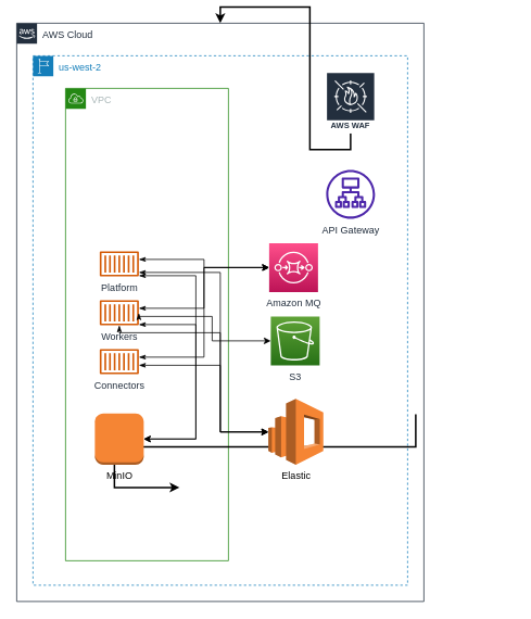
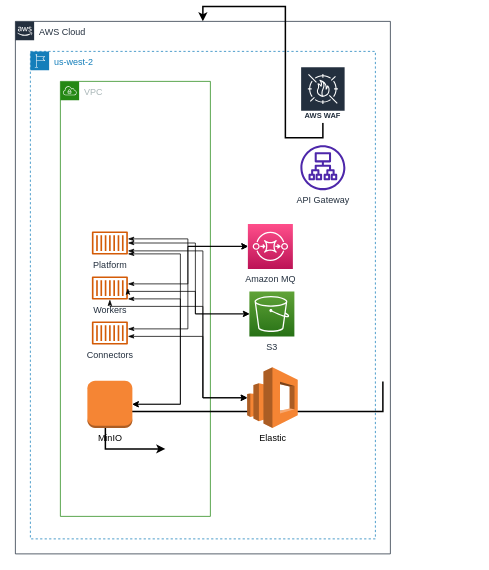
  <mxCell id="0" />
  <mxCell id="1" parent="0" />
  <mxCell id="2" value="AWS Cloud" style="points=[[0,0],[0.25,0],[0.5,0],[0.75,0],[1,0],[1,0.25],[1,0.5],[1,0.75],[1,1],[0.75,1],[0.5,1],[0.25,1],[0,1],[0,0.75],[0,0.5],[0,0.25]];outlineConnect=0;gradientColor=none;html=1;whiteSpace=wrap;fontSize=12;fontStyle=0;shape=mxgraph.aws4.group;grIcon=mxgraph.aws4.group_aws_cloud_alt;strokeColor=#232F3E;fillColor=none;verticalAlign=top;align=left;spacingLeft=30;fontColor=#232F3E;dashed=0;" parent="1" vertex="1"><mxGeometry x="20" y="20" width="500" height="710" as="geometry" /></mxCell>
  <mxCell id="3" value="us-west-2" style="points=[[0,0],[0.25,0],[0.5,0],[0.75,0],[1,0],[1,0.25],[1,0.5],[1,0.75],[1,1],[0.75,1],[0.5,1],[0.25,1],[0,1],[0,0.75],[0,0.5],[0,0.25]];outlineConnect=0;gradientColor=none;html=1;whiteSpace=wrap;fontSize=12;fontStyle=0;shape=mxgraph.aws4.group;grIcon=mxgraph.aws4.group_region;strokeColor=#147EBA;fillColor=none;verticalAlign=top;align=left;spacingLeft=30;fontColor=#147EBA;dashed=1;" parent="1" vertex="1"><mxGeometry x="40" y="60" width="460" height="650" as="geometry" /></mxCell>
  <mxCell id="4" value="VPC" style="points=[[0,0],[0.25,0],[0.5,0],[0.75,0],[1,0],[1,0.25],[1,0.5],[1,0.75],[1,1],[0.75,1],[0.5,1],[0.25,1],[0,1],[0,0.75],[0,0.5],[0,0.25]];outlineConnect=0;gradientColor=none;html=1;whiteSpace=wrap;fontSize=12;fontStyle=0;shape=mxgraph.aws4.group;grIcon=mxgraph.aws4.group_vpc;strokeColor=#248814;fillColor=none;verticalAlign=top;align=left;spacingLeft=30;fontColor=#AAB7B8;dashed=0;" parent="1" vertex="1"><mxGeometry x="80" y="100" width="200" height="580" as="geometry" /></mxCell>
  <mxCell id="5" style="edgeStyle=orthogonalEdgeStyle;rounded=0;orthogonalLoop=1;jettySize=auto;html=1;strokeWidth=2;" parent="1" edge="1"><mxGeometry relative="1" as="geometry"><mxPoint x="220" y="590" as="targetPoint" /><Array as="points"><mxPoint x="510" y="540" /><mxPoint x="140" y="540" /></Array><mxPoint x="510" y="500" as="sourcePoint" /></mxGeometry></mxCell>
  <mxCell id="6" value="Amazon MQ" style="sketch=0;points=[[0,0,0],[0.25,0,0],[0.5,0,0],[0.75,0,0],[1,0,0],[0,1,0],[0.25,1,0],[0.5,1,0],[0.75,1,0],[1,1,0],[0,0.25,0],[0,0.5,0],[0,0.75,0],[1,0.25,0],[1,0.5,0],[1,0.75,0]];outlineConnect=0;fontColor=#232F3E;gradientColor=#FF4F8B;gradientDirection=north;fillColor=#BC1356;strokeColor=#ffffff;dashed=0;verticalLabelPosition=bottom;verticalAlign=top;align=center;html=1;fontSize=12;fontStyle=0;aspect=fixed;shape=mxgraph.aws4.resourceIcon;resIcon=mxgraph.aws4.sqs;" parent="1" vertex="1"><mxGeometry x="330" y="290" width="60" height="60" as="geometry" /></mxCell>
  <mxCell id="7" style="edgeStyle=orthogonalEdgeStyle;rounded=0;orthogonalLoop=1;jettySize=auto;html=1;entryX=0.5;entryY=0;entryDx=0;entryDy=0;entryPerimeter=0;strokeWidth=2;" parent="1" edge="1"><mxGeometry relative="1" as="geometry"><mxPoint x="430" y="640" as="sourcePoint" /></mxGeometry></mxCell>
- <mxCell id="8" value="API Gateway" style="sketch=0;outlineConnect=0;fontColor=#232F3E;gradientColor=none;fillColor=#4D27AA;strokeColor=none;dashed=0;verticalLabelPosition=bottom;verticalAlign=top;align=center;html=1;fontSize=12;fontStyle=0;aspect=fixed;pointerEvents=1;shape=mxgraph.aws4.application_load_balancer;" parent="1" vertex="1"><mxGeometry x="400" y="200" width="60" height="60" as="geometry" /></mxCell>
+ <mxCell id="8" value="API Gateway" style="sketch=0;outlineConnect=0;fontColor=#232F3E;gradientColor=none;fillColor=#4D27AA;strokeColor=none;dashed=0;verticalLabelPosition=bottom;verticalAlign=top;align=center;html=1;fontSize=12;fontStyle=0;aspect=fixed;pointerEvents=1;shape=mxgraph.aws4.application_load_balancer;" parent="1" vertex="1"><mxGeometry x="400" y="185" width="60" height="60" as="geometry" /></mxCell>
  <mxCell id="9" value="" style="edgeStyle=orthogonalEdgeStyle;rounded=0;orthogonalLoop=1;jettySize=auto;html=1;" edge="1" parent="1"><mxGeometry relative="1" as="geometry"><mxPoint x="630" y="220" as="targetPoint" /></mxGeometry></mxCell>
  <mxCell id="10" value="S3" style="sketch=0;points=[[0,0,0],[0.25,0,0],[0.5,0,0],[0.75,0,0],[1,0,0],[0,1,0],[0.25,1,0],[0.5,1,0],[0.75,1,0],[1,1,0],[0,0.25,0],[0,0.5,0],[0,0.75,0],[1,0.25,0],[1,0.5,0],[1,0.75,0]];outlineConnect=0;fontColor=#232F3E;gradientColor=#60A337;gradientDirection=north;fillColor=#277116;strokeColor=#ffffff;dashed=0;verticalLabelPosition=bottom;verticalAlign=top;align=center;html=1;fontSize=12;fontStyle=0;aspect=fixed;shape=mxgraph.aws4.resourceIcon;resIcon=mxgraph.aws4.s3;" parent="1" vertex="1"><mxGeometry x="332" y="380" width="60" height="60" as="geometry" /></mxCell>
  <mxCell id="11" style="edgeStyle=orthogonalEdgeStyle;rounded=0;orthogonalLoop=1;jettySize=auto;html=1;strokeWidth=2;" parent="1" source="12" target="2" edge="1"><mxGeometry relative="1" as="geometry" /></mxCell>
  <mxCell id="12" value="AWS WAF" style="sketch=0;outlineConnect=0;fontColor=#232F3E;gradientColor=none;strokeColor=#ffffff;fillColor=#232F3E;dashed=0;verticalLabelPosition=middle;verticalAlign=bottom;align=center;html=1;whiteSpace=wrap;fontSize=10;fontStyle=1;spacing=3;shape=mxgraph.aws4.productIcon;prIcon=mxgraph.aws4.waf;aspect=fixed;" parent="1" vertex="1"><mxGeometry x="400" y="80" width="60" height="75" as="geometry" /></mxCell>
  <mxCell id="13" value="" style="edgeStyle=orthogonalEdgeStyle;rounded=0;orthogonalLoop=1;jettySize=auto;html=1;entryX=0;entryY=0.5;entryDx=0;entryDy=0;entryPerimeter=0;startArrow=classicThin;startFill=1;" edge="1" parent="1" source="16" target="6"><mxGeometry relative="1" as="geometry"><mxPoint x="220" y="380" as="sourcePoint" /><mxPoint x="430" y="440" as="targetPoint" /><Array as="points"><mxPoint x="250" y="310" /><mxPoint x="250" y="320" /></Array></mxGeometry></mxCell>
  <mxCell id="14" value="Workers" style="sketch=0;outlineConnect=0;fontColor=#232F3E;gradientColor=none;fillColor=#D45B07;strokeColor=none;dashed=0;verticalLabelPosition=bottom;verticalAlign=top;align=center;html=1;fontSize=12;fontStyle=0;aspect=fixed;pointerEvents=1;shape=mxgraph.aws4.container_1;" vertex="1" parent="1"><mxGeometry x="122" y="360" width="48" height="31" as="geometry" /></mxCell>
  <mxCell id="15" value="Connectors" style="sketch=0;outlineConnect=0;fontColor=#232F3E;gradientColor=none;fillColor=#D45B07;strokeColor=none;dashed=0;verticalLabelPosition=bottom;verticalAlign=top;align=center;html=1;fontSize=12;fontStyle=0;aspect=fixed;pointerEvents=1;shape=mxgraph.aws4.container_1;" vertex="1" parent="1"><mxGeometry x="122" y="420" width="48" height="31" as="geometry" /></mxCell>
  <mxCell id="16" value="Platform" style="sketch=0;outlineConnect=0;fontColor=#232F3E;gradientColor=none;fillColor=#D45B07;strokeColor=none;dashed=0;verticalLabelPosition=bottom;verticalAlign=top;align=center;html=1;fontSize=12;fontStyle=0;aspect=fixed;pointerEvents=1;shape=mxgraph.aws4.container_1;" vertex="1" parent="1"><mxGeometry x="122" y="300" width="48" height="31" as="geometry" /></mxCell>
  <mxCell id="17" value="MinIO" style="outlineConnect=0;dashed=0;verticalLabelPosition=bottom;verticalAlign=top;align=center;html=1;shape=mxgraph.aws3.instance;fillColor=#F58534;gradientColor=none;" vertex="1" parent="1"><mxGeometry x="116" y="499" width="60" height="63" as="geometry" /></mxCell>
  <mxCell id="18" value="" style="edgeStyle=orthogonalEdgeStyle;rounded=0;orthogonalLoop=1;jettySize=auto;html=1;entryX=0;entryY=0.5;entryDx=0;entryDy=0;entryPerimeter=0;startArrow=classicThin;startFill=1;" edge="1" parent="1" source="14" target="6"><mxGeometry relative="1" as="geometry"><mxPoint x="180" y="325.5" as="sourcePoint" /><mxPoint x="368" y="370" as="targetPoint" /><Array as="points"><mxPoint x="250" y="370" /><mxPoint x="250" y="320" /></Array></mxGeometry></mxCell>
  <mxCell id="19" value="" style="edgeStyle=orthogonalEdgeStyle;rounded=0;orthogonalLoop=1;jettySize=auto;html=1;entryX=0;entryY=0.5;entryDx=0;entryDy=0;entryPerimeter=0;startArrow=classicThin;startFill=1;" edge="1" parent="1" source="15" target="6"><mxGeometry relative="1" as="geometry"><mxPoint x="190" y="335.5" as="sourcePoint" /><mxPoint x="378" y="380" as="targetPoint" /><Array as="points"><mxPoint x="250" y="430" /><mxPoint x="250" y="320" /></Array></mxGeometry></mxCell>
  <mxCell id="20" value="" style="edgeStyle=orthogonalEdgeStyle;rounded=0;orthogonalLoop=1;jettySize=auto;html=1;entryX=0;entryY=0.5;entryDx=0;entryDy=0;entryPerimeter=0;startArrow=classicThin;startFill=1;" edge="1" parent="1" target="10"><mxGeometry relative="1" as="geometry"><mxPoint x="170" y="376" as="sourcePoint" /><mxPoint x="340" y="330" as="targetPoint" /><Array as="points"><mxPoint x="170" y="380" /><mxPoint x="260" y="380" /><mxPoint x="260" y="410" /></Array></mxGeometry></mxCell>
+ <mxCell id="21" value="" style="edgeStyle=orthogonalEdgeStyle;rounded=0;orthogonalLoop=1;jettySize=auto;html=1;entryX=0;entryY=0.5;entryDx=0;entryDy=0;entryPerimeter=0;startArrow=classicThin;startFill=1;" edge="1" parent="1" source="16" target="10"><mxGeometry relative="1" as="geometry"><mxPoint x="190" y="310" as="sourcePoint" /><mxPoint x="342" y="420" as="targetPoint" /><Array as="points"><mxPoint x="260" y="316" /><mxPoint x="260" y="410" /></Array></mxGeometry></mxCell>
  <mxCell id="22" value="" style="edgeStyle=orthogonalEdgeStyle;rounded=0;orthogonalLoop=1;jettySize=auto;html=1;entryX=1;entryY=0.5;entryDx=0;entryDy=0;entryPerimeter=0;startArrow=classicThin;startFill=1;" edge="1" parent="1" source="14" target="17"><mxGeometry relative="1" as="geometry"><mxPoint x="200" y="370" as="sourcePoint" /><mxPoint x="362" y="554.5" as="targetPoint" /><Array as="points"><mxPoint x="240" y="390" /><mxPoint x="240" y="531" /></Array></mxGeometry></mxCell>
  <mxCell id="23" value="" style="edgeStyle=orthogonalEdgeStyle;rounded=0;orthogonalLoop=1;jettySize=auto;html=1;entryX=1;entryY=0.5;entryDx=0;entryDy=0;entryPerimeter=0;startArrow=classicThin;startFill=1;" edge="1" parent="1" source="16" target="17"><mxGeometry relative="1" as="geometry"><mxPoint x="180" y="385.5" as="sourcePoint" /><mxPoint x="186" y="540.5" as="targetPoint" /><Array as="points"><mxPoint x="240" y="330" /><mxPoint x="240" y="531" /></Array></mxGeometry></mxCell>
  <mxCell id="24" value="Elastic" style="outlineConnect=0;dashed=0;verticalLabelPosition=bottom;verticalAlign=top;align=center;html=1;shape=mxgraph.aws3.elasticsearch_service;fillColor=#F58534;gradientColor=none;" vertex="1" parent="1"><mxGeometry x="329" y="481" width="67.5" height="81" as="geometry" /></mxCell>
  <mxCell id="25" value="" style="edgeStyle=orthogonalEdgeStyle;rounded=0;orthogonalLoop=1;jettySize=auto;html=1;entryX=0;entryY=0.5;entryDx=0;entryDy=0;entryPerimeter=0;startArrow=classicThin;startFill=1;" edge="1" parent="1" source="15" target="24"><mxGeometry relative="1" as="geometry"><mxPoint x="180" y="440" as="sourcePoint" /><mxPoint x="340" y="330" as="targetPoint" /><Array as="points"><mxPoint x="270" y="440" /><mxPoint x="270" y="522" /></Array></mxGeometry></mxCell>
  <mxCell id="26" value="" style="edgeStyle=orthogonalEdgeStyle;rounded=0;orthogonalLoop=1;jettySize=auto;html=1;startArrow=classicThin;startFill=1;" edge="1" parent="1" source="14" target="24"><mxGeometry relative="1" as="geometry"><mxPoint x="180" y="400" as="sourcePoint" /><mxPoint x="186" y="540.5" as="targetPoint" /><Array as="points"><mxPoint x="146" y="400" /><mxPoint x="270" y="400" /><mxPoint x="270" y="522" /></Array></mxGeometry></mxCell>
  <mxCell id="27" value="" style="edgeStyle=orthogonalEdgeStyle;rounded=0;orthogonalLoop=1;jettySize=auto;html=1;startArrow=classicThin;startFill=1;" edge="1" parent="1" source="16" target="24"><mxGeometry relative="1" as="geometry"><mxPoint x="180" y="325.5" as="sourcePoint" /><mxPoint x="342" y="420" as="targetPoint" /><Array as="points"><mxPoint x="270" y="326" /><mxPoint x="270" y="522" /></Array></mxGeometry></mxCell>
